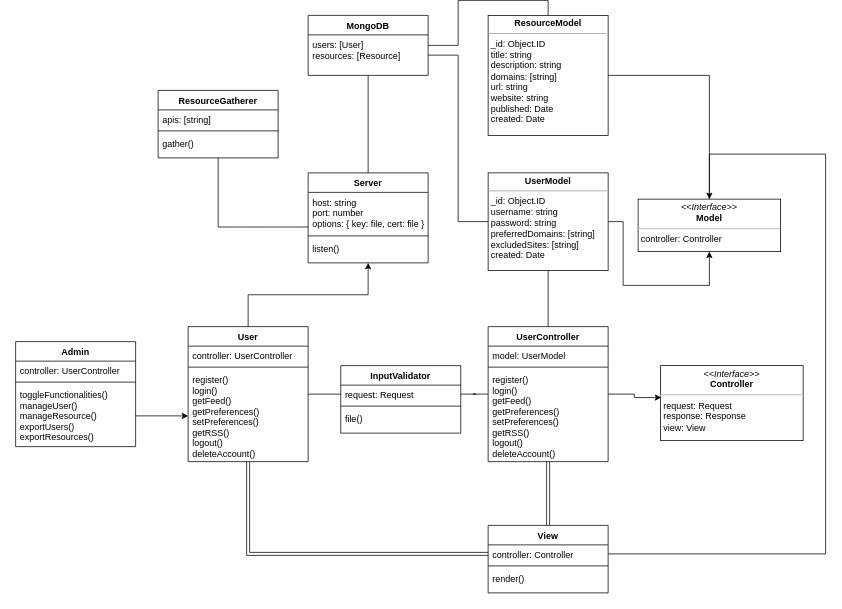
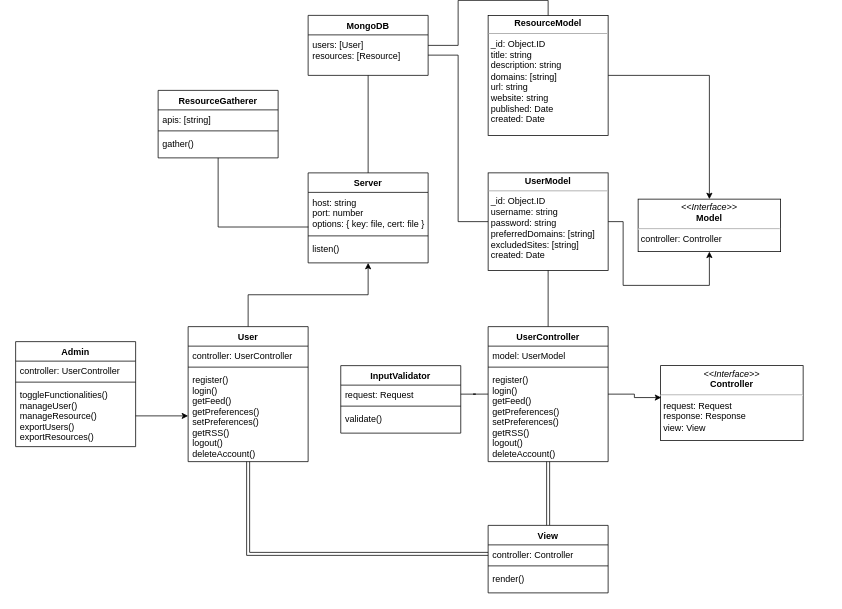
  <mxCell id="0" />
  <mxCell id="1" parent="0" />
  <mxCell id="2" style="edgeStyle=orthogonalEdgeStyle;rounded=0;orthogonalLoop=1;jettySize=auto;html=1;entryX=0.5;entryY=1;entryDx=0;entryDy=0;startArrow=none;startFill=0;endArrow=classic;endFill=1;" edge="1" parent="1" source="3" target="7"><mxGeometry relative="1" as="geometry" /></mxCell>
  <mxCell id="3" value="&lt;p style=&quot;margin: 4px 0px 0px ; text-align: center&quot;&gt;&lt;b&gt;UserModel&lt;/b&gt;&lt;/p&gt;&lt;hr size=&quot;1&quot;&gt;&lt;p style=&quot;margin: 0px 0px 0px 4px&quot;&gt;_id: Object.ID&lt;br&gt;username: string&lt;/p&gt;&lt;p style=&quot;margin: 0px 0px 0px 4px&quot;&gt;password: string&lt;/p&gt;&lt;p style=&quot;margin: 0px 0px 0px 4px&quot;&gt;preferredDomains: [string]&lt;/p&gt;&lt;p style=&quot;margin: 0px 0px 0px 4px&quot;&gt;excludedSites: [string]&lt;/p&gt;&lt;p style=&quot;margin: 0px 0px 0px 4px&quot;&gt;created: Date&lt;/p&gt;" style="verticalAlign=top;align=left;overflow=fill;fontSize=12;fontFamily=Helvetica;html=1;" vertex="1" parent="1"><mxGeometry x="650" y="230" width="160" height="130" as="geometry" /></mxCell>
  <mxCell id="4" style="edgeStyle=orthogonalEdgeStyle;rounded=0;orthogonalLoop=1;jettySize=auto;html=1;entryX=0.5;entryY=0;entryDx=0;entryDy=0;endArrow=classic;endFill=1;" edge="1" parent="1" source="5" target="7"><mxGeometry relative="1" as="geometry" /></mxCell>
  <mxCell id="5" value="&lt;p style=&quot;margin: 4px 0px 0px ; text-align: center&quot;&gt;&lt;b&gt;ResourceModel&lt;/b&gt;&lt;/p&gt;&lt;hr size=&quot;1&quot;&gt;&lt;p style=&quot;margin: 0px 0px 0px 4px&quot;&gt;_id: Object.ID&lt;br&gt;title: string&lt;/p&gt;&lt;p style=&quot;margin: 0px 0px 0px 4px&quot;&gt;description: string&lt;/p&gt;&lt;p style=&quot;margin: 0px 0px 0px 4px&quot;&gt;domains: [string]&lt;/p&gt;&lt;p style=&quot;margin: 0px 0px 0px 4px&quot;&gt;url: string&lt;/p&gt;&lt;p style=&quot;margin: 0px 0px 0px 4px&quot;&gt;website: string&lt;/p&gt;&lt;p style=&quot;margin: 0px 0px 0px 4px&quot;&gt;published: Date&lt;/p&gt;&lt;p style=&quot;margin: 0px 0px 0px 4px&quot;&gt;created: Date&lt;/p&gt;" style="verticalAlign=top;align=left;overflow=fill;fontSize=12;fontFamily=Helvetica;html=1;" vertex="1" parent="1"><mxGeometry x="650" y="20" width="160" height="160" as="geometry" /></mxCell>
- <mxCell id="6" style="edgeStyle=orthogonalEdgeStyle;rounded=0;orthogonalLoop=1;jettySize=auto;html=1;entryX=1;entryY=0.5;entryDx=0;entryDy=0;startArrow=none;startFill=0;endArrow=none;endFill=0;" edge="1" parent="1" source="7" target="29"><mxGeometry relative="1" as="geometry"><Array as="points"><mxPoint x="1100" y="205" /><mxPoint x="1100" y="738" /></Array></mxGeometry></mxCell>
  <mxCell id="7" value="&lt;p style=&quot;margin: 0px ; margin-top: 4px ; text-align: center&quot;&gt;&lt;i&gt;&amp;lt;&amp;lt;Interface&amp;gt;&amp;gt;&lt;/i&gt;&lt;br&gt;&lt;b&gt;Model&lt;/b&gt;&lt;/p&gt;&lt;hr&gt;&lt;p style=&quot;margin: 0px ; margin-left: 4px&quot;&gt;controller: Controller&lt;/p&gt;" style="verticalAlign=top;align=left;overflow=fill;fontSize=12;fontFamily=Helvetica;html=1;" vertex="1" parent="1"><mxGeometry x="850" y="265" width="190" height="70" as="geometry" /></mxCell>
  <mxCell id="8" value="&lt;p style=&quot;margin: 0px ; margin-top: 4px ; text-align: center&quot;&gt;&lt;i&gt;&amp;lt;&amp;lt;Interface&amp;gt;&amp;gt;&lt;/i&gt;&lt;br&gt;&lt;b&gt;Controller&lt;/b&gt;&lt;/p&gt;&lt;hr&gt;&lt;p style=&quot;margin: 0px ; margin-left: 4px&quot;&gt;request: Request&lt;br&gt;&lt;/p&gt;&lt;p style=&quot;margin: 0px ; margin-left: 4px&quot;&gt;response: Response&lt;/p&gt;&lt;p style=&quot;margin: 0px ; margin-left: 4px&quot;&gt;view: View&lt;/p&gt;" style="verticalAlign=top;align=left;overflow=fill;fontSize=12;fontFamily=Helvetica;html=1;" vertex="1" parent="1"><mxGeometry x="880" y="487" width="190" height="100" as="geometry" /></mxCell>
  <mxCell id="9" style="edgeStyle=orthogonalEdgeStyle;rounded=0;orthogonalLoop=1;jettySize=auto;html=1;entryX=0.004;entryY=0.426;entryDx=0;entryDy=0;entryPerimeter=0;" edge="1" parent="1" source="18" target="8"><mxGeometry relative="1" as="geometry" /></mxCell>
  <mxCell id="10" style="edgeStyle=orthogonalEdgeStyle;rounded=0;orthogonalLoop=1;jettySize=auto;html=1;entryX=0.5;entryY=1;entryDx=0;entryDy=0;startArrow=none;startFill=0;endArrow=none;endFill=0;" edge="1" parent="1" source="18" target="3"><mxGeometry relative="1" as="geometry" /></mxCell>
  <mxCell id="11" style="edgeStyle=orthogonalEdgeStyle;rounded=0;orthogonalLoop=1;jettySize=auto;html=1;entryX=0.5;entryY=0;entryDx=0;entryDy=0;startArrow=none;startFill=0;endArrow=none;endFill=0;shape=link;" edge="1" parent="1" source="18" target="28"><mxGeometry relative="1" as="geometry" /></mxCell>
  <mxCell id="12" style="edgeStyle=orthogonalEdgeStyle;rounded=0;orthogonalLoop=1;jettySize=auto;html=1;startArrow=none;startFill=0;endArrow=none;endFill=0;" edge="1" parent="1" source="24" target="22"><mxGeometry relative="1" as="geometry" /></mxCell>
  <mxCell id="13" style="edgeStyle=orthogonalEdgeStyle;rounded=0;orthogonalLoop=1;jettySize=auto;html=1;entryX=0.5;entryY=0;entryDx=0;entryDy=0;startArrow=none;startFill=0;endArrow=none;endFill=0;" edge="1" parent="1" source="22" target="5"><mxGeometry relative="1" as="geometry" /></mxCell>
  <mxCell id="14" style="edgeStyle=orthogonalEdgeStyle;rounded=0;orthogonalLoop=1;jettySize=auto;html=1;entryX=0;entryY=0.5;entryDx=0;entryDy=0;startArrow=none;startFill=0;endArrow=none;endFill=0;" edge="1" parent="1" source="23" target="3"><mxGeometry relative="1" as="geometry" /></mxCell>
  <mxCell id="15" style="edgeStyle=orthogonalEdgeStyle;rounded=0;orthogonalLoop=1;jettySize=auto;html=1;startArrow=none;startFill=0;endArrow=none;endFill=0;shape=link;" edge="1" parent="1" source="42" target="29"><mxGeometry relative="1" as="geometry" /></mxCell>
  <mxCell id="16" style="edgeStyle=orthogonalEdgeStyle;rounded=0;orthogonalLoop=1;jettySize=auto;html=1;entryX=0;entryY=0.5;entryDx=0;entryDy=0;startArrow=none;startFill=0;endArrow=classic;endFill=1;" edge="1" parent="1" source="39" target="45"><mxGeometry relative="1" as="geometry" /></mxCell>
  <mxCell id="17" style="edgeStyle=orthogonalEdgeStyle;rounded=0;orthogonalLoop=1;jettySize=auto;html=1;entryX=0.002;entryY=0.855;entryDx=0;entryDy=0;entryPerimeter=0;startArrow=none;startFill=0;endArrow=none;endFill=0;" edge="1" parent="1" source="32" target="25"><mxGeometry relative="1" as="geometry" /></mxCell>
  <mxCell id="18" value="UserController" style="swimlane;fontStyle=1;align=center;verticalAlign=top;childLayout=stackLayout;horizontal=1;startSize=26;horizontalStack=0;resizeParent=1;resizeParentMax=0;resizeLast=0;collapsible=1;marginBottom=0;" vertex="1" parent="1"><mxGeometry x="650" y="435" width="160" height="180" as="geometry" /></mxCell>
  <mxCell id="19" value="model: UserModel&#10;" style="text;strokeColor=none;fillColor=none;align=left;verticalAlign=top;spacingLeft=4;spacingRight=4;overflow=hidden;rotatable=0;points=[[0,0.5],[1,0.5]];portConstraint=eastwest;" vertex="1" parent="18"><mxGeometry y="26" width="160" height="24" as="geometry" /></mxCell>
  <mxCell id="20" value="" style="line;strokeWidth=1;fillColor=none;align=left;verticalAlign=middle;spacingTop=-1;spacingLeft=3;spacingRight=3;rotatable=0;labelPosition=right;points=[];portConstraint=eastwest;" vertex="1" parent="18"><mxGeometry y="50" width="160" height="8" as="geometry" /></mxCell>
  <mxCell id="21" value="register()&#10;login()&#10;getFeed()&#10;getPreferences()&#10;setPreferences()&#10;getRSS()&#10;logout()&#10;deleteAccount()" style="text;strokeColor=none;fillColor=none;align=left;verticalAlign=top;spacingLeft=4;spacingRight=4;overflow=hidden;rotatable=0;points=[[0,0.5],[1,0.5]];portConstraint=eastwest;" vertex="1" parent="18"><mxGeometry y="58" width="160" height="122" as="geometry" /></mxCell>
  <mxCell id="22" value="MongoDB" style="swimlane;fontStyle=1;align=center;verticalAlign=top;childLayout=stackLayout;horizontal=1;startSize=26;horizontalStack=0;resizeParent=1;resizeParentMax=0;resizeLast=0;collapsible=1;marginBottom=0;" vertex="1" parent="1"><mxGeometry x="410" y="20" width="160" height="80" as="geometry" /></mxCell>
  <mxCell id="23" value="users: [User]&#10;resources: [Resource]" style="text;strokeColor=none;fillColor=none;align=left;verticalAlign=top;spacingLeft=4;spacingRight=4;overflow=hidden;rotatable=0;points=[[0,0.5],[1,0.5]];portConstraint=eastwest;" vertex="1" parent="22"><mxGeometry y="26" width="160" height="54" as="geometry" /></mxCell>
  <mxCell id="24" value="Server" style="swimlane;fontStyle=1;align=center;verticalAlign=top;childLayout=stackLayout;horizontal=1;startSize=26;horizontalStack=0;resizeParent=1;resizeParentMax=0;resizeLast=0;collapsible=1;marginBottom=0;" vertex="1" parent="1"><mxGeometry x="410" y="230" width="160" height="120" as="geometry" /></mxCell>
  <mxCell id="25" value="host: string&#10;port: number&#10;options: { key: file, cert: file }" style="text;strokeColor=none;fillColor=none;align=left;verticalAlign=top;spacingLeft=4;spacingRight=4;overflow=hidden;rotatable=0;points=[[0,0.5],[1,0.5]];portConstraint=eastwest;" vertex="1" parent="24"><mxGeometry y="26" width="160" height="54" as="geometry" /></mxCell>
  <mxCell id="26" value="" style="line;strokeWidth=1;fillColor=none;align=left;verticalAlign=middle;spacingTop=-1;spacingLeft=3;spacingRight=3;rotatable=0;labelPosition=right;points=[];portConstraint=eastwest;" vertex="1" parent="24"><mxGeometry y="80" width="160" height="8" as="geometry" /></mxCell>
  <mxCell id="27" value="listen()" style="text;strokeColor=none;fillColor=none;align=left;verticalAlign=top;spacingLeft=4;spacingRight=4;overflow=hidden;rotatable=0;points=[[0,0.5],[1,0.5]];portConstraint=eastwest;" vertex="1" parent="24"><mxGeometry y="88" width="160" height="32" as="geometry" /></mxCell>
  <mxCell id="28" value="View" style="swimlane;fontStyle=1;align=center;verticalAlign=top;childLayout=stackLayout;horizontal=1;startSize=26;horizontalStack=0;resizeParent=1;resizeParentMax=0;resizeLast=0;collapsible=1;marginBottom=0;" vertex="1" parent="1"><mxGeometry x="650" y="700" width="160" height="90" as="geometry" /></mxCell>
  <mxCell id="29" value="controller: Controller&#10;" style="text;strokeColor=none;fillColor=none;align=left;verticalAlign=top;spacingLeft=4;spacingRight=4;overflow=hidden;rotatable=0;points=[[0,0.5],[1,0.5]];portConstraint=eastwest;" vertex="1" parent="28"><mxGeometry y="26" width="160" height="24" as="geometry" /></mxCell>
  <mxCell id="30" value="" style="line;strokeWidth=1;fillColor=none;align=left;verticalAlign=middle;spacingTop=-1;spacingLeft=3;spacingRight=3;rotatable=0;labelPosition=right;points=[];portConstraint=eastwest;" vertex="1" parent="28"><mxGeometry y="50" width="160" height="8" as="geometry" /></mxCell>
  <mxCell id="31" value="render()" style="text;strokeColor=none;fillColor=none;align=left;verticalAlign=top;spacingLeft=4;spacingRight=4;overflow=hidden;rotatable=0;points=[[0,0.5],[1,0.5]];portConstraint=eastwest;" vertex="1" parent="28"><mxGeometry y="58" width="160" height="32" as="geometry" /></mxCell>
  <mxCell id="32" value="ResourceGatherer" style="swimlane;fontStyle=1;align=center;verticalAlign=top;childLayout=stackLayout;horizontal=1;startSize=26;horizontalStack=0;resizeParent=1;resizeParentMax=0;resizeLast=0;collapsible=1;marginBottom=0;" vertex="1" parent="1"><mxGeometry x="210" y="120" width="160" height="90" as="geometry" /></mxCell>
  <mxCell id="33" value="apis: [string]" style="text;strokeColor=none;fillColor=none;align=left;verticalAlign=top;spacingLeft=4;spacingRight=4;overflow=hidden;rotatable=0;points=[[0,0.5],[1,0.5]];portConstraint=eastwest;" vertex="1" parent="32"><mxGeometry y="26" width="160" height="24" as="geometry" /></mxCell>
  <mxCell id="34" value="" style="line;strokeWidth=1;fillColor=none;align=left;verticalAlign=middle;spacingTop=-1;spacingLeft=3;spacingRight=3;rotatable=0;labelPosition=right;points=[];portConstraint=eastwest;" vertex="1" parent="32"><mxGeometry y="50" width="160" height="8" as="geometry" /></mxCell>
  <mxCell id="35" value="gather()" style="text;strokeColor=none;fillColor=none;align=left;verticalAlign=top;spacingLeft=4;spacingRight=4;overflow=hidden;rotatable=0;points=[[0,0.5],[1,0.5]];portConstraint=eastwest;" vertex="1" parent="32"><mxGeometry y="58" width="160" height="32" as="geometry" /></mxCell>
  <mxCell id="36" value="Admin" style="swimlane;fontStyle=1;align=center;verticalAlign=top;childLayout=stackLayout;horizontal=1;startSize=26;horizontalStack=0;resizeParent=1;resizeParentMax=0;resizeLast=0;collapsible=1;marginBottom=0;" vertex="1" parent="1"><mxGeometry x="20" y="455" width="160" height="140" as="geometry" /></mxCell>
  <mxCell id="37" value="controller: UserController&#10;" style="text;strokeColor=none;fillColor=none;align=left;verticalAlign=top;spacingLeft=4;spacingRight=4;overflow=hidden;rotatable=0;points=[[0,0.5],[1,0.5]];portConstraint=eastwest;" vertex="1" parent="36"><mxGeometry y="26" width="160" height="24" as="geometry" /></mxCell>
  <mxCell id="38" value="" style="line;strokeWidth=1;fillColor=none;align=left;verticalAlign=middle;spacingTop=-1;spacingLeft=3;spacingRight=3;rotatable=0;labelPosition=right;points=[];portConstraint=eastwest;" vertex="1" parent="36"><mxGeometry y="50" width="160" height="8" as="geometry" /></mxCell>
  <mxCell id="39" value="toggleFunctionalities()&#10;manageUser()&#10;manageResource()&#10;exportUsers()&#10;exportResources()&#10;" style="text;strokeColor=none;fillColor=none;align=left;verticalAlign=top;spacingLeft=4;spacingRight=4;overflow=hidden;rotatable=0;points=[[0,0.5],[1,0.5]];portConstraint=eastwest;" vertex="1" parent="36"><mxGeometry y="58" width="160" height="82" as="geometry" /></mxCell>
  <mxCell id="40" style="edgeStyle=orthogonalEdgeStyle;rounded=0;orthogonalLoop=1;jettySize=auto;html=1;startArrow=none;startFill=0;endArrow=classic;endFill=1;" edge="1" parent="1" source="42" target="24"><mxGeometry relative="1" as="geometry" /></mxCell>
- <mxCell id="41" style="edgeStyle=orthogonalEdgeStyle;rounded=0;orthogonalLoop=1;jettySize=auto;html=1;startArrow=none;startFill=0;endArrow=none;endFill=0;" edge="1" parent="1" source="42" target="47"><mxGeometry relative="1" as="geometry" /></mxCell>
  <mxCell id="42" value="User" style="swimlane;fontStyle=1;align=center;verticalAlign=top;childLayout=stackLayout;horizontal=1;startSize=26;horizontalStack=0;resizeParent=1;resizeParentMax=0;resizeLast=0;collapsible=1;marginBottom=0;" vertex="1" parent="1"><mxGeometry x="250" y="435" width="160" height="180" as="geometry" /></mxCell>
  <mxCell id="43" value="controller: UserController&#10;" style="text;strokeColor=none;fillColor=none;align=left;verticalAlign=top;spacingLeft=4;spacingRight=4;overflow=hidden;rotatable=0;points=[[0,0.5],[1,0.5]];portConstraint=eastwest;" vertex="1" parent="42"><mxGeometry y="26" width="160" height="24" as="geometry" /></mxCell>
  <mxCell id="44" value="" style="line;strokeWidth=1;fillColor=none;align=left;verticalAlign=middle;spacingTop=-1;spacingLeft=3;spacingRight=3;rotatable=0;labelPosition=right;points=[];portConstraint=eastwest;" vertex="1" parent="42"><mxGeometry y="50" width="160" height="8" as="geometry" /></mxCell>
  <mxCell id="45" value="register()&#10;login()&#10;getFeed()&#10;getPreferences()&#10;setPreferences()&#10;getRSS()&#10;logout()&#10;deleteAccount()" style="text;strokeColor=none;fillColor=none;align=left;verticalAlign=top;spacingLeft=4;spacingRight=4;overflow=hidden;rotatable=0;points=[[0,0.5],[1,0.5]];portConstraint=eastwest;" vertex="1" parent="42"><mxGeometry y="58" width="160" height="122" as="geometry" /></mxCell>
  <mxCell id="46" value="InputValidator" style="swimlane;fontStyle=1;align=center;verticalAlign=top;childLayout=stackLayout;horizontal=1;startSize=26;horizontalStack=0;resizeParent=1;resizeParentMax=0;resizeLast=0;collapsible=1;marginBottom=0;" vertex="1" parent="1"><mxGeometry x="453.5" y="487" width="160" height="90" as="geometry" /></mxCell>
  <mxCell id="47" value="request: Request" style="text;strokeColor=none;fillColor=none;align=left;verticalAlign=top;spacingLeft=4;spacingRight=4;overflow=hidden;rotatable=0;points=[[0,0.5],[1,0.5]];portConstraint=eastwest;" vertex="1" parent="46"><mxGeometry y="26" width="160" height="24" as="geometry" /></mxCell>
  <mxCell id="48" value="" style="line;strokeWidth=1;fillColor=none;align=left;verticalAlign=middle;spacingTop=-1;spacingLeft=3;spacingRight=3;rotatable=0;labelPosition=right;points=[];portConstraint=eastwest;" vertex="1" parent="46"><mxGeometry y="50" width="160" height="8" as="geometry" /></mxCell>
- <mxCell id="49" value="file()" style="text;strokeColor=none;fillColor=none;align=left;verticalAlign=top;spacingLeft=4;spacingRight=4;overflow=hidden;rotatable=0;points=[[0,0.5],[1,0.5]];portConstraint=eastwest;" vertex="1" parent="46"><mxGeometry y="58" width="160" height="32" as="geometry" /></mxCell>
+ <mxCell id="49" value="validate()" style="text;strokeColor=none;fillColor=none;align=left;verticalAlign=top;spacingLeft=4;spacingRight=4;overflow=hidden;rotatable=0;points=[[0,0.5],[1,0.5]];portConstraint=eastwest;" vertex="1" parent="46"><mxGeometry y="58" width="160" height="32" as="geometry" /></mxCell>
  <mxCell id="50" style="edgeStyle=orthogonalEdgeStyle;rounded=0;orthogonalLoop=1;jettySize=auto;html=1;entryX=0;entryY=0.262;entryDx=0;entryDy=0;entryPerimeter=0;startArrow=none;startFill=0;endArrow=none;endFill=0;" edge="1" parent="1" source="47" target="21"><mxGeometry relative="1" as="geometry" /></mxCell>
